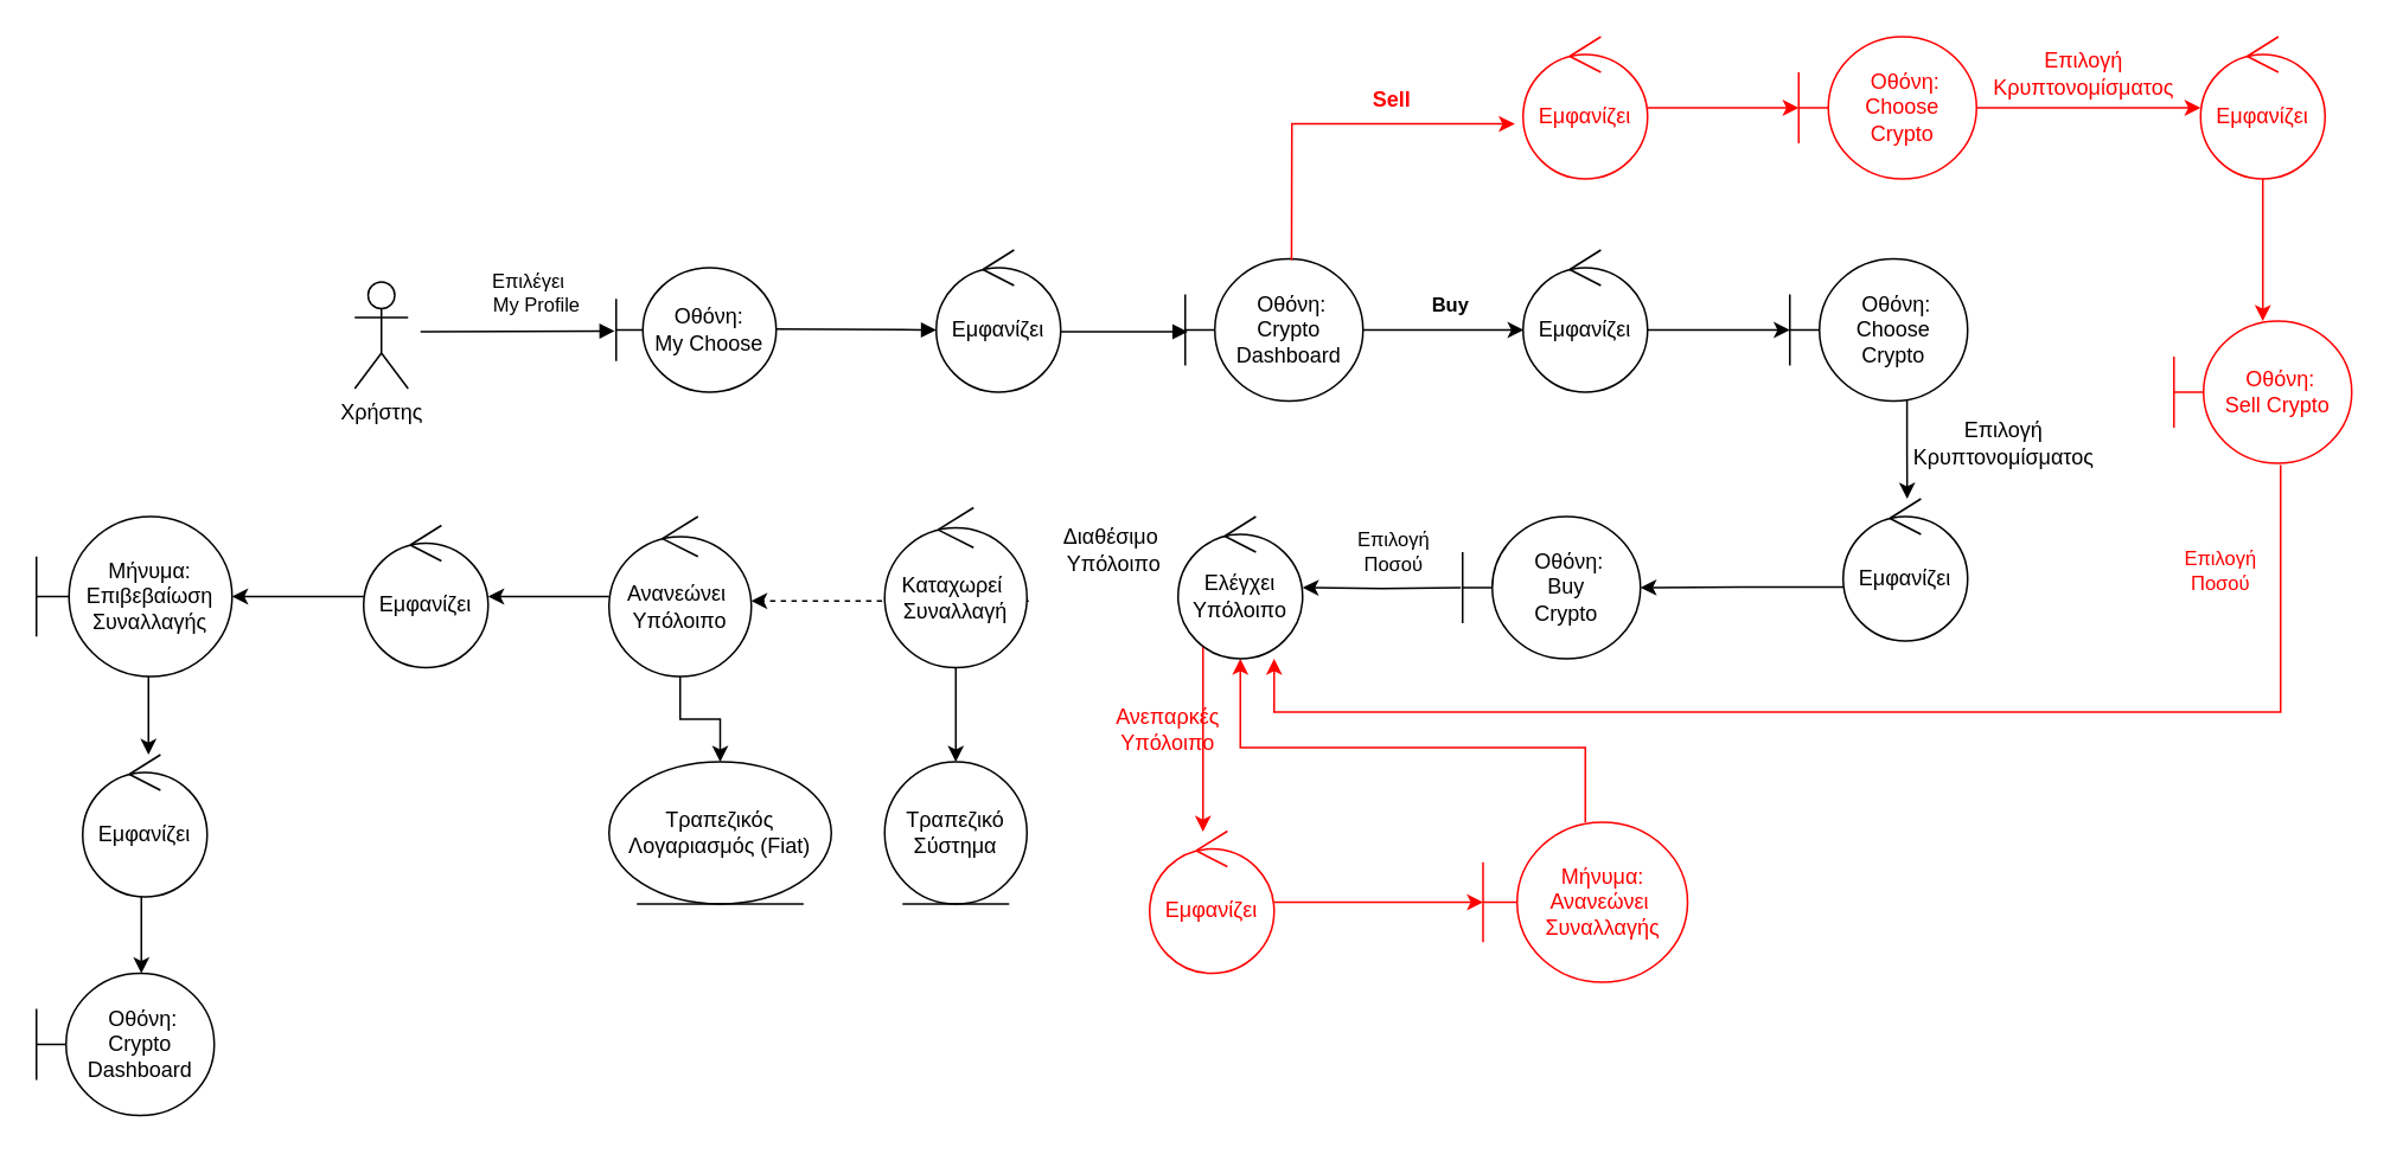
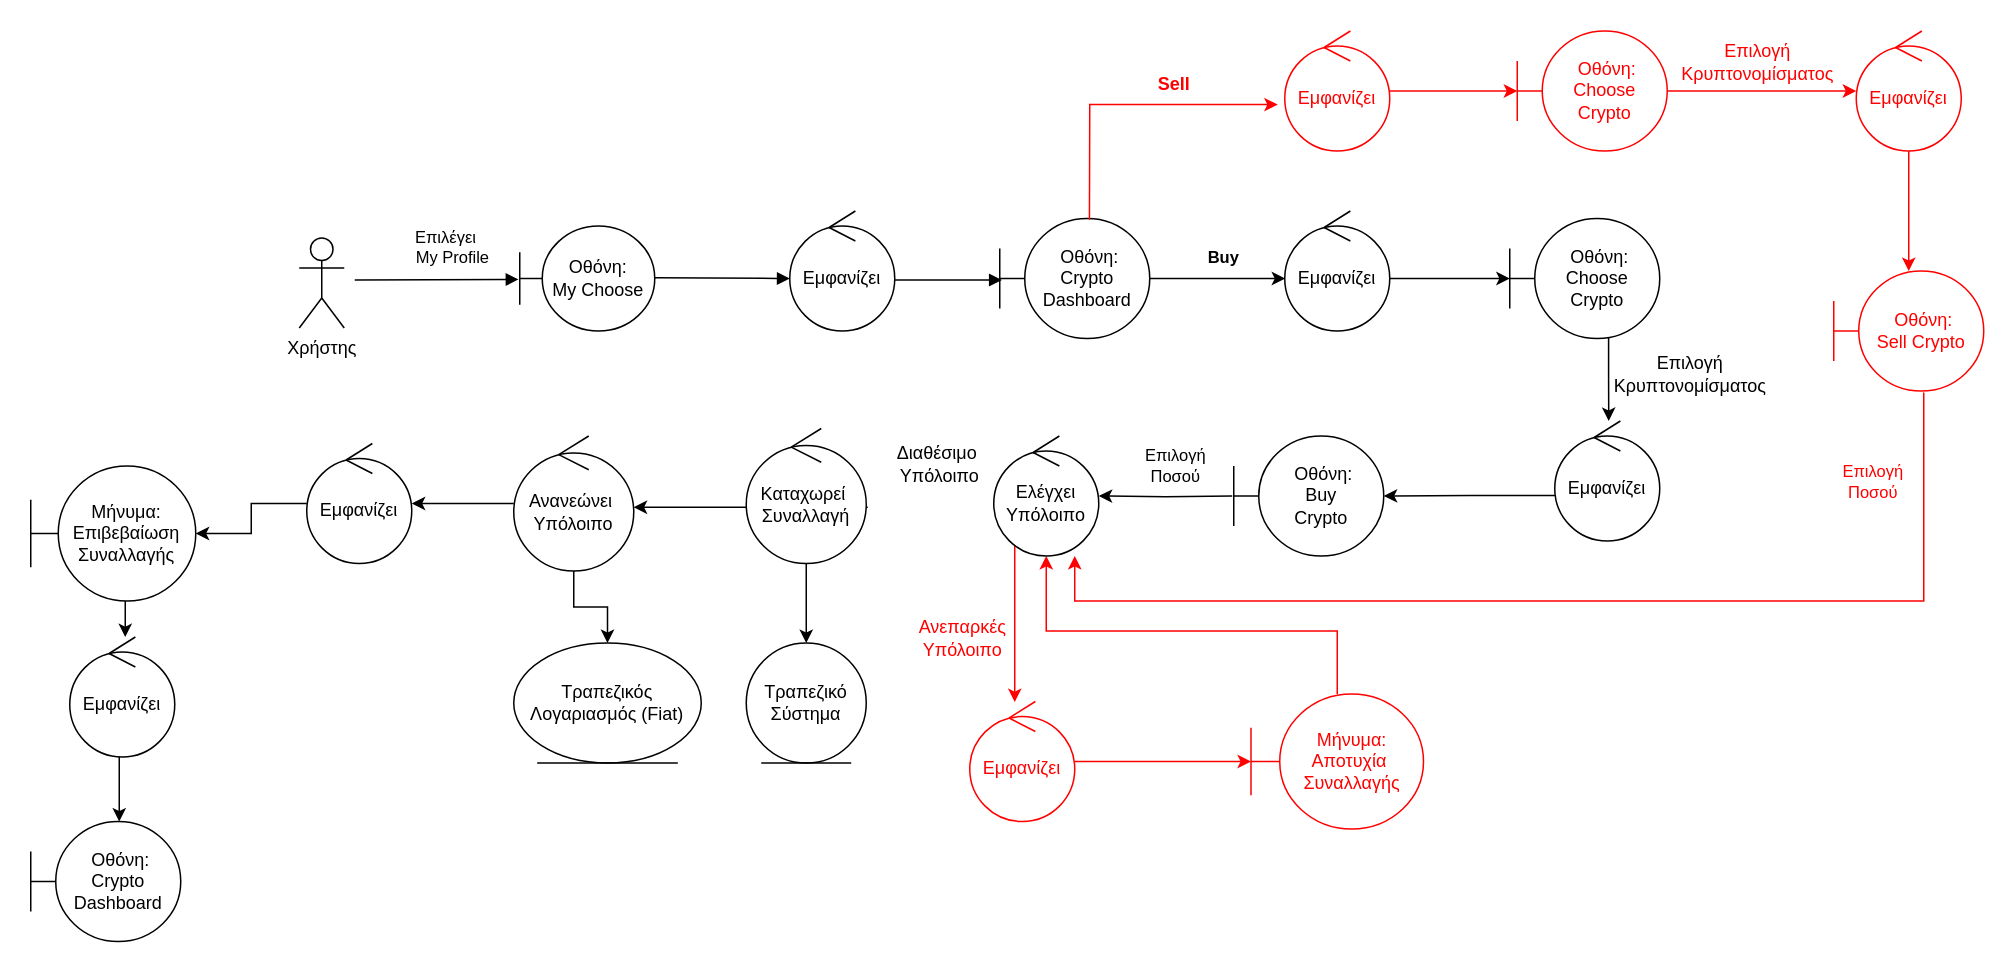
  <mxCell id="0" />
  <mxCell id="1" parent="0" />
  <mxCell id="2" value="Οθόνη:&lt;br&gt;My Choose" style="shape=umlBoundary;whiteSpace=wrap;html=1;" parent="1" vertex="1"><mxGeometry x="346" y="150" width="90" height="70" as="geometry" /></mxCell>
  <mxCell id="3" value="Επιλέγει&amp;nbsp;&lt;br&gt;&amp;nbsp; My Profile" style="html=1;verticalAlign=bottom;endArrow=block;rounded=0;entryX=-0.009;entryY=0.509;entryDx=0;entryDy=0;entryPerimeter=0;" parent="1" target="2" edge="1"><mxGeometry x="0.136" y="6" width="80" relative="1" as="geometry"><mxPoint x="236" y="186" as="sourcePoint" /><mxPoint x="316" y="184.5" as="targetPoint" /><Array as="points"><mxPoint x="236" y="186" /></Array><mxPoint as="offset" /></mxGeometry></mxCell>
  <mxCell id="4" value="&lt;font color=&quot;#000000&quot;&gt;Χρήστης&lt;/font&gt;" style="shape=umlActor;verticalLabelPosition=bottom;verticalAlign=top;html=1;outlineConnect=0;fillColor=#FFFFFF;fontColor=#ffffff;strokeColor=#000000;gradientColor=#ffffff;" parent="1" vertex="1"><mxGeometry x="199" y="158" width="30" height="60" as="geometry" /></mxCell>
  <mxCell id="5" value="" style="edgeStyle=orthogonalEdgeStyle;rounded=0;orthogonalLoop=1;jettySize=auto;html=1;" parent="1" source="7" target="12" edge="1"><mxGeometry relative="1" as="geometry"><Array as="points"><mxPoint x="856" y="185" /><mxPoint x="856" y="185" /></Array></mxGeometry></mxCell>
  <mxCell id="6" value="Buy" style="edgeLabel;html=1;align=center;verticalAlign=middle;resizable=0;points=[];fontColor=#000000;fontStyle=1" parent="5" vertex="1" connectable="0"><mxGeometry x="0.061" y="-1" relative="1" as="geometry"><mxPoint y="-16" as="offset" /></mxGeometry></mxCell>
  <mxCell id="7" value="&amp;nbsp;Οθόνη:&lt;br&gt;Crypto&lt;br&gt;Dashboard" style="shape=umlBoundary;whiteSpace=wrap;html=1;" parent="1" vertex="1"><mxGeometry x="666" y="145" width="100" height="80" as="geometry" /></mxCell>
  <mxCell id="8" value="" style="html=1;verticalAlign=bottom;endArrow=block;rounded=0;entryX=0.014;entryY=0.513;entryDx=0;entryDy=0;entryPerimeter=0;" parent="1" target="7" edge="1"><mxGeometry width="80" relative="1" as="geometry"><mxPoint x="596" y="186" as="sourcePoint" /><mxPoint x="826" y="160" as="targetPoint" /><Array as="points" /></mxGeometry></mxCell>
  <mxCell id="9" value="" style="html=1;verticalAlign=bottom;endArrow=block;rounded=0;" parent="1" edge="1"><mxGeometry width="80" relative="1" as="geometry"><mxPoint x="436" y="184.52" as="sourcePoint" /><mxPoint x="526" y="185" as="targetPoint" /><Array as="points" /></mxGeometry></mxCell>
  <mxCell id="10" value="Εμφανίζει" style="ellipse;shape=umlControl;whiteSpace=wrap;html=1;" parent="1" vertex="1"><mxGeometry x="526" y="140" width="70" height="80" as="geometry" /></mxCell>
  <mxCell id="11" value="" style="edgeStyle=orthogonalEdgeStyle;rounded=0;orthogonalLoop=1;jettySize=auto;html=1;" parent="1" source="12" target="14" edge="1"><mxGeometry relative="1" as="geometry"><Array as="points"><mxPoint x="946" y="185" /><mxPoint x="946" y="185" /></Array></mxGeometry></mxCell>
  <mxCell id="12" value="Εμφανίζει" style="ellipse;shape=umlControl;whiteSpace=wrap;html=1;" parent="1" vertex="1"><mxGeometry x="856" y="140" width="70" height="80" as="geometry" /></mxCell>
  <mxCell id="13" value="" style="edgeStyle=orthogonalEdgeStyle;rounded=0;orthogonalLoop=1;jettySize=auto;html=1;exitX=0.659;exitY=0.988;exitDx=0;exitDy=0;exitPerimeter=0;" parent="1" source="14" edge="1"><mxGeometry relative="1" as="geometry"><mxPoint x="1072" y="280" as="targetPoint" /></mxGeometry></mxCell>
  <mxCell id="14" value="&amp;nbsp;Οθόνη:&lt;br&gt;Choose&lt;br&gt;Crypto" style="shape=umlBoundary;whiteSpace=wrap;html=1;" parent="1" vertex="1"><mxGeometry x="1006" y="145" width="100" height="80" as="geometry" /></mxCell>
  <mxCell id="15" value="" style="edgeStyle=orthogonalEdgeStyle;rounded=0;orthogonalLoop=1;jettySize=auto;html=1;exitX=0.002;exitY=0.62;exitDx=0;exitDy=0;exitPerimeter=0;" parent="1" source="16" target="19" edge="1"><mxGeometry relative="1" as="geometry" /></mxCell>
  <mxCell id="16" value="Εμφανίζει" style="ellipse;shape=umlControl;whiteSpace=wrap;html=1;" parent="1" vertex="1"><mxGeometry x="1036" y="280" width="70" height="80" as="geometry" /></mxCell>
  <mxCell id="17" value="" style="edgeStyle=orthogonalEdgeStyle;rounded=0;orthogonalLoop=1;jettySize=auto;html=1;" parent="1" target="41" edge="1"><mxGeometry relative="1" as="geometry"><mxPoint x="821" y="330" as="sourcePoint" /></mxGeometry></mxCell>
  <mxCell id="18" value="Επιλογή &lt;br&gt;Ποσού" style="edgeLabel;html=1;align=center;verticalAlign=middle;resizable=0;points=[];fontColor=#000000;" parent="17" vertex="1" connectable="0"><mxGeometry x="-0.263" y="1" relative="1" as="geometry"><mxPoint x="-6" y="-22" as="offset" /></mxGeometry></mxCell>
  <mxCell id="19" value="&amp;nbsp;Οθόνη:&lt;br&gt;Buy&lt;br&gt;Crypto" style="shape=umlBoundary;whiteSpace=wrap;html=1;" parent="1" vertex="1"><mxGeometry x="822" y="290" width="100" height="80" as="geometry" /></mxCell>
- <mxCell id="20" value="" style="edgeStyle=orthogonalEdgeStyle;rounded=0;orthogonalLoop=1;jettySize=auto;html=1;dashed=1;" parent="1" source="22" target="26" edge="1"><mxGeometry relative="1" as="geometry"><Array as="points"><mxPoint x="578" y="337.5" /><mxPoint x="578" y="337.5" /></Array></mxGeometry></mxCell>
+ <mxCell id="20" value="" style="edgeStyle=orthogonalEdgeStyle;rounded=0;orthogonalLoop=1;jettySize=auto;html=1;" parent="1" source="22" target="26" edge="1"><mxGeometry relative="1" as="geometry"><Array as="points"><mxPoint x="578" y="337.5" /><mxPoint x="578" y="337.5" /></Array></mxGeometry></mxCell>
  <mxCell id="21" value="" style="edgeStyle=orthogonalEdgeStyle;rounded=0;orthogonalLoop=1;jettySize=auto;html=0;labelBackgroundColor=#E6D0DE;fontColor=#000000;strokeColor=#000000;" edge="1" parent="1" source="22" target="23"><mxGeometry relative="1" as="geometry" /></mxCell>
  <mxCell id="22" value="Καταχωρεί&amp;nbsp;&lt;br&gt;Συναλλαγή" style="ellipse;shape=umlControl;whiteSpace=wrap;html=1;" parent="1" vertex="1"><mxGeometry x="497" y="285" width="80" height="90" as="geometry" /></mxCell>
  <mxCell id="23" value="Τραπεζικό&lt;br&gt;Σύστημα" style="ellipse;shape=umlEntity;whiteSpace=wrap;html=1;" parent="1" vertex="1"><mxGeometry x="497" y="428" width="80" height="80" as="geometry" /></mxCell>
  <mxCell id="24" value="" style="edgeStyle=orthogonalEdgeStyle;rounded=0;orthogonalLoop=1;jettySize=auto;html=0;labelBackgroundColor=#E6D0DE;fontColor=#000000;strokeColor=#000000;" edge="1" parent="1" source="26" target="29"><mxGeometry relative="1" as="geometry" /></mxCell>
  <mxCell id="25" value="" style="edgeStyle=orthogonalEdgeStyle;rounded=0;orthogonalLoop=1;jettySize=auto;html=0;labelBackgroundColor=#E6D0DE;fontColor=#000000;strokeColor=#000000;" edge="1" parent="1" source="26" target="27"><mxGeometry relative="1" as="geometry" /></mxCell>
  <mxCell id="26" value="Ανανεώνει&amp;nbsp;&lt;br&gt;Υπόλοιπο" style="ellipse;shape=umlControl;whiteSpace=wrap;html=1;" parent="1" vertex="1"><mxGeometry x="342" y="290" width="80" height="90" as="geometry" /></mxCell>
  <mxCell id="27" value="Τραπεζικός&lt;br&gt;Λογαριασμός (Fiat)" style="ellipse;shape=umlEntity;whiteSpace=wrap;html=1;" parent="1" vertex="1"><mxGeometry x="342" y="428" width="125" height="80" as="geometry" /></mxCell>
  <mxCell id="28" value="" style="edgeStyle=orthogonalEdgeStyle;rounded=0;orthogonalLoop=1;jettySize=auto;html=0;labelBackgroundColor=#E6D0DE;fontColor=#000000;strokeColor=#000000;" edge="1" parent="1" source="29" target="31"><mxGeometry relative="1" as="geometry" /></mxCell>
  <mxCell id="29" value="Εμφανίζει" style="ellipse;shape=umlControl;whiteSpace=wrap;html=1;" parent="1" vertex="1"><mxGeometry x="204" y="295" width="70" height="80" as="geometry" /></mxCell>
  <mxCell id="30" value="" style="edgeStyle=orthogonalEdgeStyle;rounded=0;orthogonalLoop=1;jettySize=auto;html=1;" parent="1" source="31" target="39" edge="1"><mxGeometry relative="1" as="geometry"><Array as="points"><mxPoint x="83" y="414" /><mxPoint x="83" y="414" /></Array></mxGeometry></mxCell>
- <mxCell id="31" value="Μήνυμα:&lt;br&gt;Επιβεβαίωση&lt;br&gt;Συναλλαγής" style="shape=umlBoundary;whiteSpace=wrap;html=1;" parent="1" vertex="1"><mxGeometry x="20" y="290" width="110" height="90" as="geometry" /></mxCell>
+ <mxCell id="31" value="Μήνυμα:&lt;br&gt;Επιβεβαίωση&lt;br&gt;Συναλλαγής" style="shape=umlBoundary;whiteSpace=wrap;html=1;" parent="1" vertex="1"><mxGeometry x="20" y="310" width="110" height="90" as="geometry" /></mxCell>
  <mxCell id="32" value="" style="edgeStyle=orthogonalEdgeStyle;rounded=0;orthogonalLoop=1;jettySize=auto;html=1;startArrow=none;" parent="1" edge="1" source="41"><mxGeometry relative="1" as="geometry"><mxPoint x="738" y="337.5" as="sourcePoint" /><mxPoint x="678" y="337.5" as="targetPoint" /><Array as="points"><mxPoint x="688" y="337.5" /></Array></mxGeometry></mxCell>
  <mxCell id="33" value="" style="edgeStyle=orthogonalEdgeStyle;rounded=0;orthogonalLoop=1;jettySize=auto;html=0;labelBackgroundColor=#E6D0DE;fontColor=#FF0000;strokeColor=#FF0000;" edge="1" parent="1" source="34" target="36"><mxGeometry relative="1" as="geometry" /></mxCell>
  <mxCell id="34" value="&lt;font color=&quot;#ff0000&quot;&gt;Εμφανίζει&lt;/font&gt;" style="ellipse;shape=umlControl;whiteSpace=wrap;html=1;strokeColor=#FF0000;" parent="1" vertex="1"><mxGeometry x="646" y="467" width="70" height="80" as="geometry" /></mxCell>
  <mxCell id="35" value="" style="edgeStyle=orthogonalEdgeStyle;rounded=0;orthogonalLoop=1;jettySize=auto;html=0;labelBackgroundColor=#E6D0DE;fontColor=#FF0000;strokeColor=#FF0000;" edge="1" parent="1" source="36" target="41"><mxGeometry relative="1" as="geometry"><Array as="points"><mxPoint x="891" y="420" /><mxPoint x="697" y="420" /></Array></mxGeometry></mxCell>
- <mxCell id="36" value="Μήνυμα:&lt;br&gt;Ανανεώνει&amp;nbsp;&lt;br&gt;Συναλλαγής" style="shape=umlBoundary;whiteSpace=wrap;html=1;fontColor=#FF0000;strokeColor=#FF0000;fillColor=#FFFFFF;" parent="1" vertex="1"><mxGeometry x="833.5" y="462" width="115" height="90" as="geometry" /></mxCell>
+ <mxCell id="36" value="Μήνυμα:&lt;br&gt;Αποτυχία&amp;nbsp;&lt;br&gt;Συναλλαγής" style="shape=umlBoundary;whiteSpace=wrap;html=1;fontColor=#FF0000;strokeColor=#FF0000;fillColor=#FFFFFF;" parent="1" vertex="1"><mxGeometry x="833.5" y="462" width="115" height="90" as="geometry" /></mxCell>
  <mxCell id="37" value="&lt;font color=&quot;#000000&quot;&gt;Επιλογή &lt;br&gt;Κρυπτονομίσματος&lt;/font&gt;" style="text;html=1;align=center;verticalAlign=middle;resizable=0;points=[];autosize=1;strokeColor=none;fillColor=none;fontColor=#CC6600;" vertex="1" parent="1"><mxGeometry x="1070" y="233" width="111" height="32" as="geometry" /></mxCell>
  <mxCell id="38" value="" style="edgeStyle=orthogonalEdgeStyle;rounded=0;orthogonalLoop=1;jettySize=auto;html=0;labelBackgroundColor=#E6D0DE;fontColor=#000000;strokeColor=#000000;" edge="1" parent="1" source="39" target="43"><mxGeometry relative="1" as="geometry"><Array as="points"><mxPoint x="79" y="523" /><mxPoint x="79" y="523" /></Array></mxGeometry></mxCell>
  <mxCell id="39" value="Εμφανίζει" style="ellipse;shape=umlControl;whiteSpace=wrap;html=1;" parent="1" vertex="1"><mxGeometry x="46" y="424" width="70" height="80" as="geometry" /></mxCell>
  <mxCell id="40" value="" style="edgeStyle=orthogonalEdgeStyle;rounded=0;orthogonalLoop=1;jettySize=auto;html=0;labelBackgroundColor=#E6D0DE;fontColor=#FF0000;strokeColor=#FF0000;" edge="1" parent="1" source="41" target="34"><mxGeometry relative="1" as="geometry"><Array as="points"><mxPoint x="676" y="410" /><mxPoint x="676" y="410" /></Array></mxGeometry></mxCell>
  <mxCell id="41" value="Ελέγχει&lt;br&gt;Υπόλοιπο" style="ellipse;shape=umlControl;whiteSpace=wrap;html=1;" parent="1" vertex="1"><mxGeometry x="662" y="290" width="70" height="80" as="geometry" /></mxCell>
  <mxCell id="42" value="Διαθέσιμο&lt;br&gt;&amp;nbsp;Υπόλοιπο" style="text;html=1;align=center;verticalAlign=middle;resizable=0;points=[];autosize=1;strokeColor=none;fillColor=none;fontColor=#000000;" vertex="1" parent="1"><mxGeometry x="591" y="293" width="66" height="32" as="geometry" /></mxCell>
  <mxCell id="43" value="&amp;nbsp;Οθόνη:&lt;br&gt;Crypto&lt;br&gt;Dashboard" style="shape=umlBoundary;whiteSpace=wrap;html=1;" vertex="1" parent="1"><mxGeometry x="20" y="547" width="100" height="80" as="geometry" /></mxCell>
  <mxCell id="44" value="&amp;nbsp;Οθόνη:&lt;br&gt;Sell Crypto" style="shape=umlBoundary;whiteSpace=wrap;html=1;fontColor=#FF0000;strokeColor=#FF0000;" vertex="1" parent="1"><mxGeometry x="1222" y="180" width="100" height="80" as="geometry" /></mxCell>
  <mxCell id="45" value="" style="edgeStyle=orthogonalEdgeStyle;rounded=0;orthogonalLoop=1;jettySize=auto;html=0;labelBackgroundColor=#E6D0DE;fontColor=#000000;strokeColor=#FF0000;" edge="1" parent="1" source="46" target="50"><mxGeometry relative="1" as="geometry" /></mxCell>
  <mxCell id="46" value="&lt;font color=&quot;#ff0000&quot;&gt;&amp;nbsp;Οθόνη:&lt;br&gt;Choose&lt;br&gt;Crypto&lt;/font&gt;" style="shape=umlBoundary;whiteSpace=wrap;html=1;strokeColor=#FF0000;" vertex="1" parent="1"><mxGeometry x="1011" y="20" width="100" height="80" as="geometry" /></mxCell>
  <mxCell id="47" value="" style="edgeStyle=orthogonalEdgeStyle;rounded=0;orthogonalLoop=1;jettySize=auto;html=0;labelBackgroundColor=#E6D0DE;fontColor=#000000;strokeColor=#FF0000;" edge="1" parent="1" source="48" target="46"><mxGeometry relative="1" as="geometry" /></mxCell>
  <mxCell id="48" value="&lt;font color=&quot;#ff0000&quot;&gt;Εμφανίζει&lt;/font&gt;" style="ellipse;shape=umlControl;whiteSpace=wrap;html=1;strokeColor=#FF0000;" vertex="1" parent="1"><mxGeometry x="856" y="20" width="70" height="80" as="geometry" /></mxCell>
  <mxCell id="49" value="" style="edgeStyle=orthogonalEdgeStyle;rounded=0;orthogonalLoop=1;jettySize=auto;html=0;labelBackgroundColor=#E6D0DE;fontColor=#000000;strokeColor=#FF0000;" edge="1" parent="1" source="50" target="44"><mxGeometry relative="1" as="geometry" /></mxCell>
  <mxCell id="50" value="&lt;font color=&quot;#ff0000&quot;&gt;Εμφανίζει&lt;/font&gt;" style="ellipse;shape=umlControl;whiteSpace=wrap;html=1;strokeColor=#FF0000;" vertex="1" parent="1"><mxGeometry x="1237" y="20" width="70" height="80" as="geometry" /></mxCell>
  <mxCell id="51" value="" style="endArrow=classic;html=1;rounded=0;labelBackgroundColor=#E6D0DE;fontColor=#000000;strokeColor=#FF0000;exitX=0.598;exitY=0.01;exitDx=0;exitDy=0;exitPerimeter=0;entryX=-0.066;entryY=0.613;entryDx=0;entryDy=0;entryPerimeter=0;" edge="1" parent="1" source="7" target="48"><mxGeometry width="50" height="50" relative="1" as="geometry"><mxPoint x="732" y="248" as="sourcePoint" /><mxPoint x="857" y="23" as="targetPoint" /><Array as="points"><mxPoint x="726" y="69" /></Array></mxGeometry></mxCell>
  <mxCell id="52" value="&lt;b&gt;&lt;font color=&quot;#ff0000&quot;&gt;Sell&lt;/font&gt;&lt;/b&gt;" style="text;html=1;align=center;verticalAlign=middle;resizable=0;points=[];autosize=1;strokeColor=#FFFFFF;fillColor=none;fontColor=#000000;" vertex="1" parent="1"><mxGeometry x="766" y="47" width="31" height="18" as="geometry" /></mxCell>
  <mxCell id="53" value="&lt;font color=&quot;#ff0000&quot;&gt;Επιλογή &lt;br&gt;Κρυπτονομίσματος&lt;/font&gt;" style="text;html=1;align=center;verticalAlign=middle;resizable=0;points=[];autosize=1;strokeColor=none;fillColor=none;fontColor=#CC6600;" vertex="1" parent="1"><mxGeometry x="1115" y="25" width="111" height="32" as="geometry" /></mxCell>
  <mxCell id="54" value="" style="edgeStyle=orthogonalEdgeStyle;rounded=0;orthogonalLoop=1;jettySize=auto;html=1;exitX=0.6;exitY=1.013;exitDx=0;exitDy=0;exitPerimeter=0;strokeColor=#FF0000;" edge="1" parent="1" source="44"><mxGeometry relative="1" as="geometry"><mxPoint x="828" y="340" as="sourcePoint" /><mxPoint x="716" y="370" as="targetPoint" /><Array as="points"><mxPoint x="1282" y="400" /><mxPoint x="716" y="400" /><mxPoint x="716" y="372" /></Array></mxGeometry></mxCell>
  <mxCell id="55" value="Επιλογή &lt;br&gt;Ποσού" style="edgeLabel;html=1;align=center;verticalAlign=middle;resizable=0;points=[];fontColor=#FF0000;" vertex="1" connectable="0" parent="54"><mxGeometry x="-0.263" y="1" relative="1" as="geometry"><mxPoint x="98" y="-81" as="offset" /></mxGeometry></mxCell>
- <mxCell id="56" value="Ανεπαρκές &lt;br&gt;Υπόλοιπο" style="text;html=1;align=center;verticalAlign=middle;resizable=0;points=[];autosize=1;strokeColor=none;fillColor=none;fontColor=#FF0000;" vertex="1" parent="1"><mxGeometry x="621" y="395" width="70" height="30" as="geometry" /></mxCell>
+ <mxCell id="56" value="Ανεπαρκές &lt;br&gt;Υπόλοιπο" style="text;html=1;align=center;verticalAlign=middle;resizable=0;points=[];autosize=1;strokeColor=none;fillColor=none;fontColor=#FF0000;" vertex="1" parent="1"><mxGeometry x="606" y="410" width="70" height="30" as="geometry" /></mxCell>
